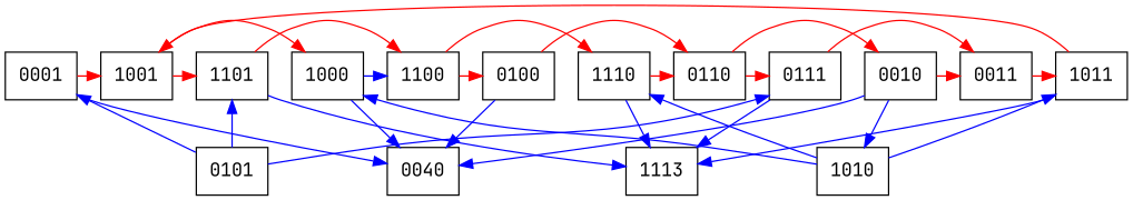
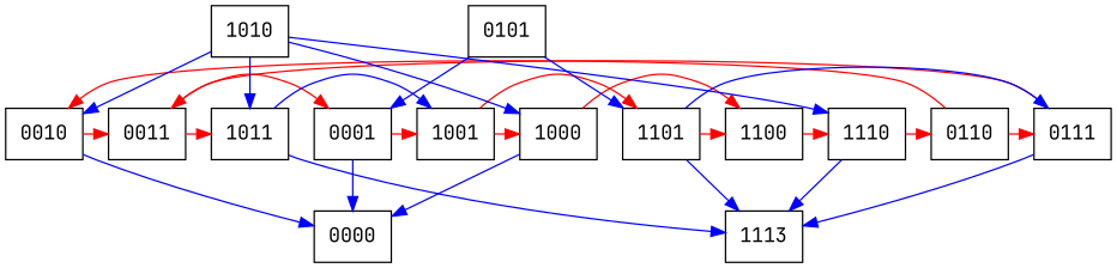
  digraph {
    fontname="JetBrains Mono"
    node [fontname="JetBrains Mono" shape=box]
    edge [color=red fontname="JetBrains Mono"]
    0001
    0010
    0011
-   0100
    0110
    0111
    1000
    1001
    1011
    1100
    1101
    1110
    0101
    1010
-   0000 [label=0040]
+   0000
    n16 [label=1113]
    subgraph sub_1 {
      rank=same
      0001
      0010
      0011
-     0100
      0110
      0111
      1000
      1001
      1011
      1100
      1101
      1110
    }
    subgraph sub_2 {
      rank=same
      0101
      1010
    }
    subgraph sub_3 {
      rank=same
      0000
      n16
    }
    0001 -> 1001
    0001 -> 0000 [color=blue]
    0010 -> 0011
    0010 -> 0000 [color=blue]
+   0011 -> 0001
    0011 -> 1011
-   0100 -> 0110
-   0100 -> 0000 [color=blue]
    0110 -> 0010
    0110 -> 0111
    0111 -> 0011
    0111 -> n16 [color=blue]
-   1000 -> 1100 [color=blue]
+   1000 -> 1100
    1000 -> 0000 [color=blue]
    1001 -> 1000
    1001 -> 1101
-   1011 -> 1001
+   1011 -> 1001 [color=blue]
    1011 -> n16 [color=blue]
-   1100 -> 0100
    1100 -> 1110
    1101 -> 1100
    1101 -> n16 [color=blue]
    1110 -> 0110
    1110 -> n16 [color=blue]
    0101 -> 0001 [color=blue]
-   0101 -> 0111 [color=blue]
+   1101 -> 0111 [color=blue]
    0101 -> 1101 [color=blue]
-   0010 -> 1010 [color=blue]
+   1010 -> 0010 [color=blue]
    1010 -> 1000 [color=blue]
    1010 -> 1011 [color=blue]
    1010 -> 1110 [color=blue]
  }
